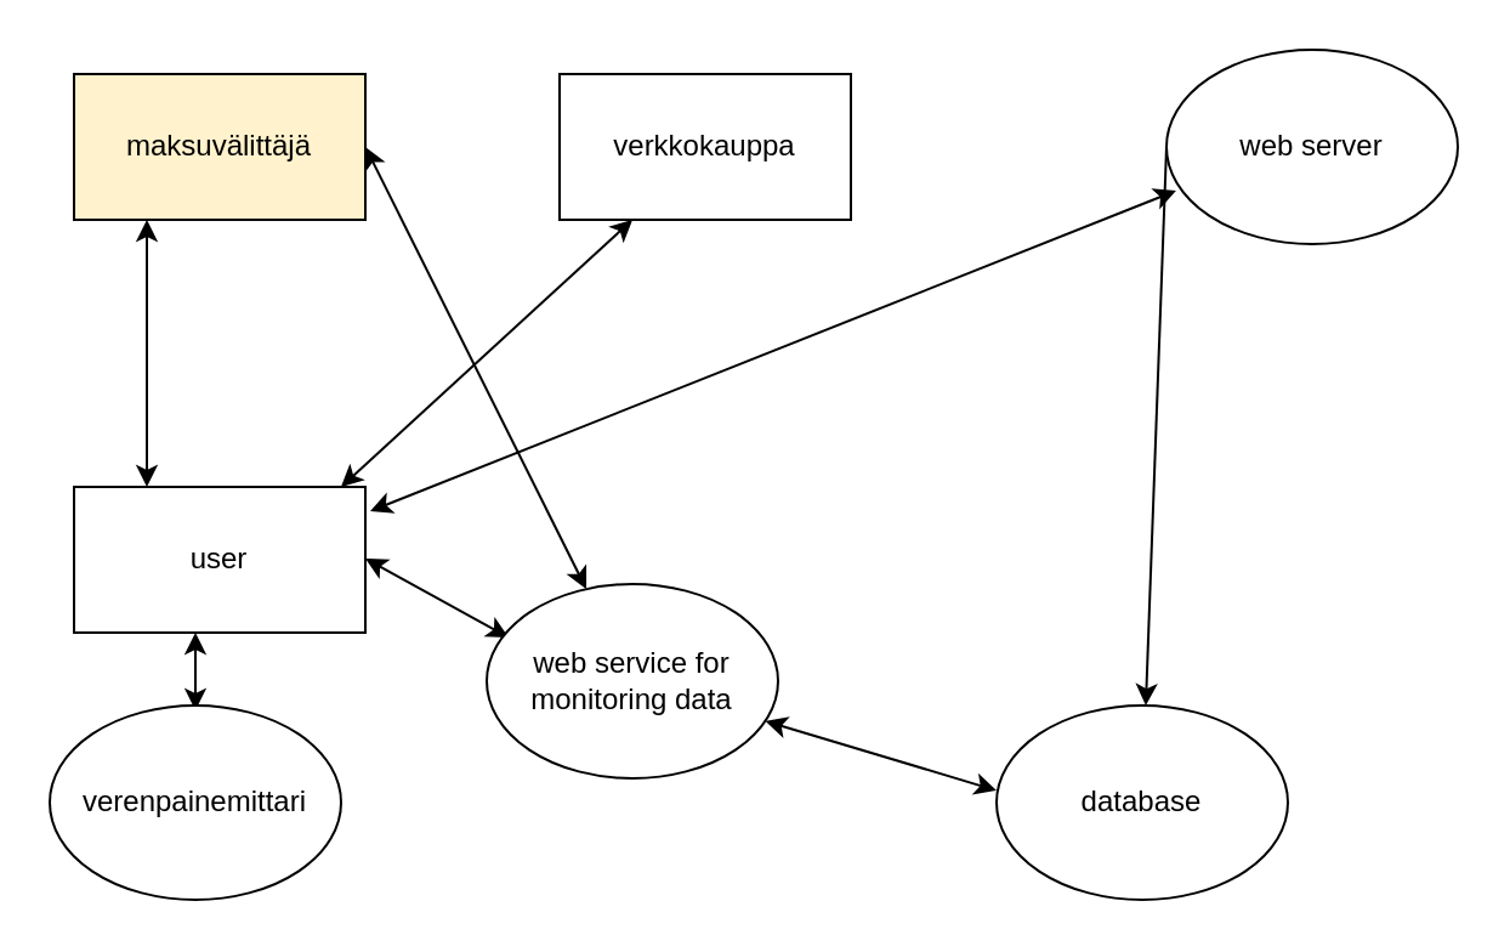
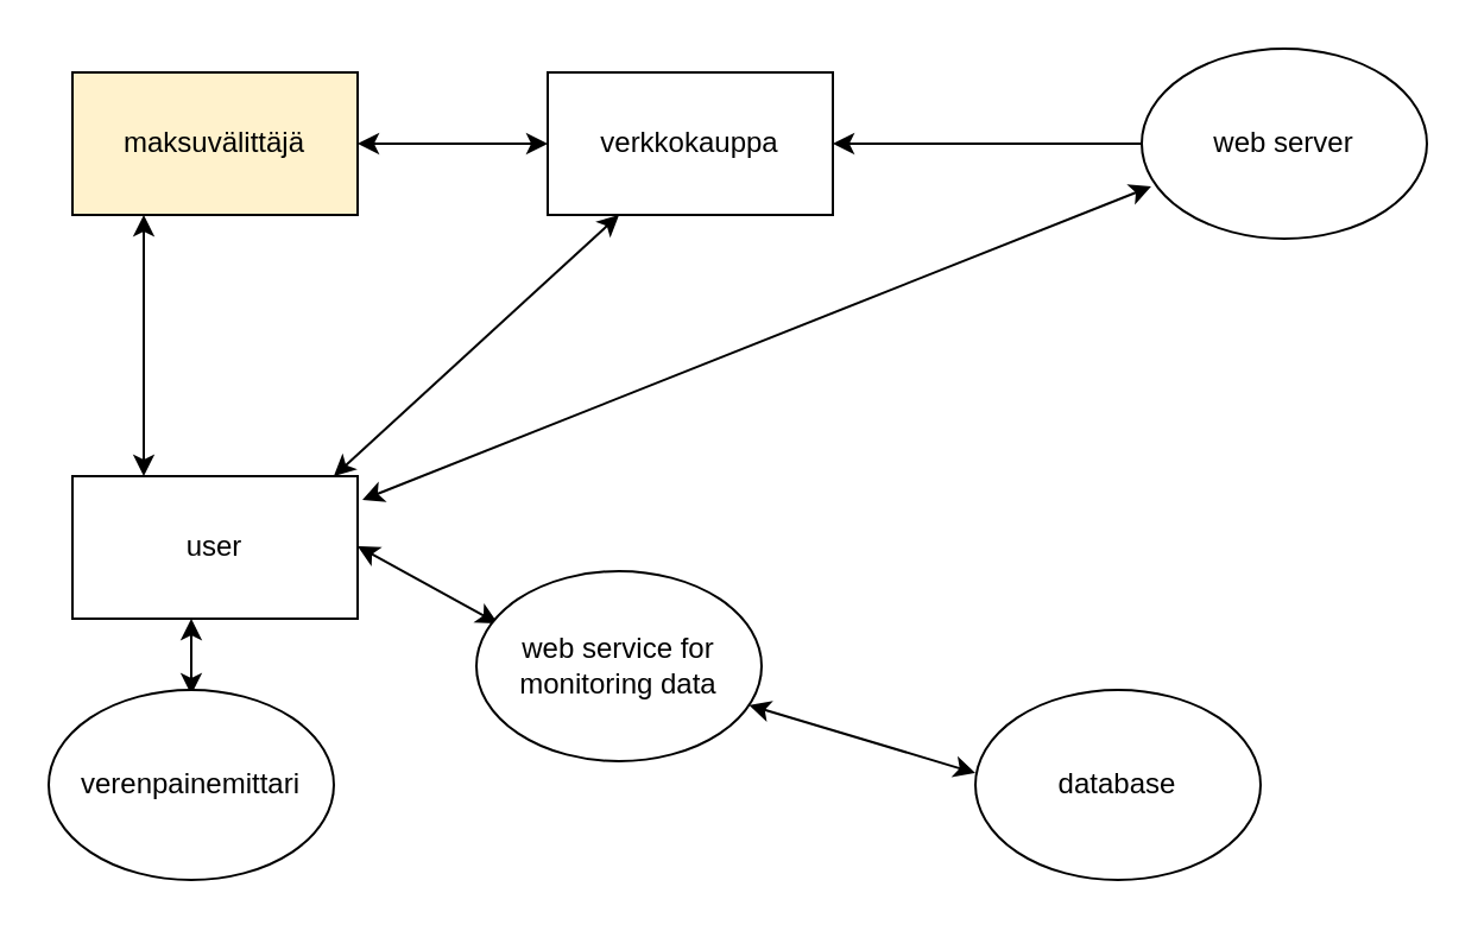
  <mxCell id="0" />
  <mxCell id="1" parent="0" />
  <mxCell id="2" value="verkkokauppa" style="rounded=0;whiteSpace=wrap;html=1;" vertex="1" parent="1"><mxGeometry x="230" y="30" width="120" height="60" as="geometry" /></mxCell>
  <mxCell id="3" value="user" style="rounded=0;whiteSpace=wrap;html=1;" vertex="1" parent="1"><mxGeometry x="30" y="200" width="120" height="60" as="geometry" /></mxCell>
  <mxCell id="4" value="" style="endArrow=classic;startArrow=classic;html=1;entryX=-0.008;entryY=0.367;entryDx=0;entryDy=0;entryPerimeter=0;" edge="1" parent="1"><mxGeometry width="50" height="50" relative="1" as="geometry"><mxPoint x="150" y="229.5" as="sourcePoint" /><mxPoint x="209.04" y="262.02" as="targetPoint" /></mxGeometry></mxCell>
  <mxCell id="5" value="" style="endArrow=classic;startArrow=classic;html=1;" edge="1" parent="1"><mxGeometry width="50" height="50" relative="1" as="geometry"><mxPoint x="140" y="200" as="sourcePoint" /><mxPoint x="260" y="90" as="targetPoint" /></mxGeometry></mxCell>
  <mxCell id="6" value="maksuvälittäjä" style="rounded=0;whiteSpace=wrap;html=1;fillColor=#fff2cc;" vertex="1" parent="1"><mxGeometry x="30" y="30" width="120" height="60" as="geometry" /></mxCell>
  <mxCell id="7" value="" style="endArrow=classic;startArrow=classic;html=1;exitX=0.25;exitY=0;exitDx=0;exitDy=0;" edge="1" parent="1" source="3"><mxGeometry width="50" height="50" relative="1" as="geometry"><mxPoint x="60" y="200" as="sourcePoint" /><mxPoint x="60" y="90" as="targetPoint" /></mxGeometry></mxCell>
- <mxCell id="8" value="" style="endArrow=classic;startArrow=classic;html=1;exitX=1;exitY=0.5;exitDx=0;exitDy=0;" edge="1" parent="1" source="6" target="15"><mxGeometry width="50" height="50" relative="1" as="geometry"><mxPoint x="170" y="90" as="sourcePoint" /><mxPoint x="220" y="40" as="targetPoint" /></mxGeometry></mxCell>
+ <mxCell id="8" value="" style="endArrow=classic;startArrow=classic;html=1;entryX=0;entryY=0.5;entryDx=0;entryDy=0;exitX=1;exitY=0.5;exitDx=0;exitDy=0;" edge="1" parent="1" source="6" target="2"><mxGeometry width="50" height="50" relative="1" as="geometry"><mxPoint x="170" y="90" as="sourcePoint" /><mxPoint x="220" y="40" as="targetPoint" /></mxGeometry></mxCell>
  <mxCell id="9" value="" style="endArrow=classic;startArrow=classic;html=1;" edge="1" parent="1"><mxGeometry width="50" height="50" relative="1" as="geometry"><mxPoint x="80" y="292" as="sourcePoint" /><mxPoint x="80" y="260" as="targetPoint" /></mxGeometry></mxCell>
  <mxCell id="10" value="" style="endArrow=classic;startArrow=classic;html=1;entryX=0;entryY=0.25;entryDx=0;entryDy=0;" edge="1" parent="1" source="15"><mxGeometry width="50" height="50" relative="1" as="geometry"><mxPoint x="330" y="293.571" as="sourcePoint" /><mxPoint x="410" y="325" as="targetPoint" /></mxGeometry></mxCell>
  <mxCell id="11" value="" style="endArrow=classic;startArrow=classic;html=1;entryX=0.033;entryY=0.725;entryDx=0;entryDy=0;entryPerimeter=0;" edge="1" parent="1" target="14"><mxGeometry width="50" height="50" relative="1" as="geometry"><mxPoint x="152" y="210" as="sourcePoint" /><mxPoint x="490" y="85" as="targetPoint" /></mxGeometry></mxCell>
- <mxCell id="12" value="" style="endArrow=classic;html=1;exitX=0;exitY=0.5;exitDx=0;exitDy=0;" edge="1" parent="1" source="14" target="16"><mxGeometry width="50" height="50" relative="1" as="geometry"><mxPoint x="490" y="70" as="sourcePoint" /><mxPoint x="445" y="30" as="targetPoint" /></mxGeometry></mxCell>
+ <mxCell id="12" value="" style="endArrow=classic;html=1;entryX=1;entryY=0.5;entryDx=0;entryDy=0;exitX=0;exitY=0.5;exitDx=0;exitDy=0;" edge="1" parent="1" source="14" target="2"><mxGeometry width="50" height="50" relative="1" as="geometry"><mxPoint x="490" y="70" as="sourcePoint" /><mxPoint x="445" y="30" as="targetPoint" /></mxGeometry></mxCell>
  <mxCell id="13" value="verenpainemittari" style="ellipse;whiteSpace=wrap;html=1;" vertex="1" parent="1"><mxGeometry y="290" width="120" height="80" as="geometry" x="20" /></mxCell>
  <mxCell id="14" value="web server" style="ellipse;whiteSpace=wrap;html=1;" vertex="1" parent="1"><mxGeometry x="480" y="20" width="120" height="80" as="geometry" /></mxCell>
  <mxCell id="15" value="web service for monitoring data" style="ellipse;whiteSpace=wrap;html=1;" vertex="1" parent="1"><mxGeometry x="200" y="240" width="120" height="80" as="geometry" /></mxCell>
  <mxCell id="16" value="database" style="ellipse;whiteSpace=wrap;html=1;" vertex="1" parent="1"><mxGeometry x="410" y="290" width="120" height="80" as="geometry" /></mxCell>
